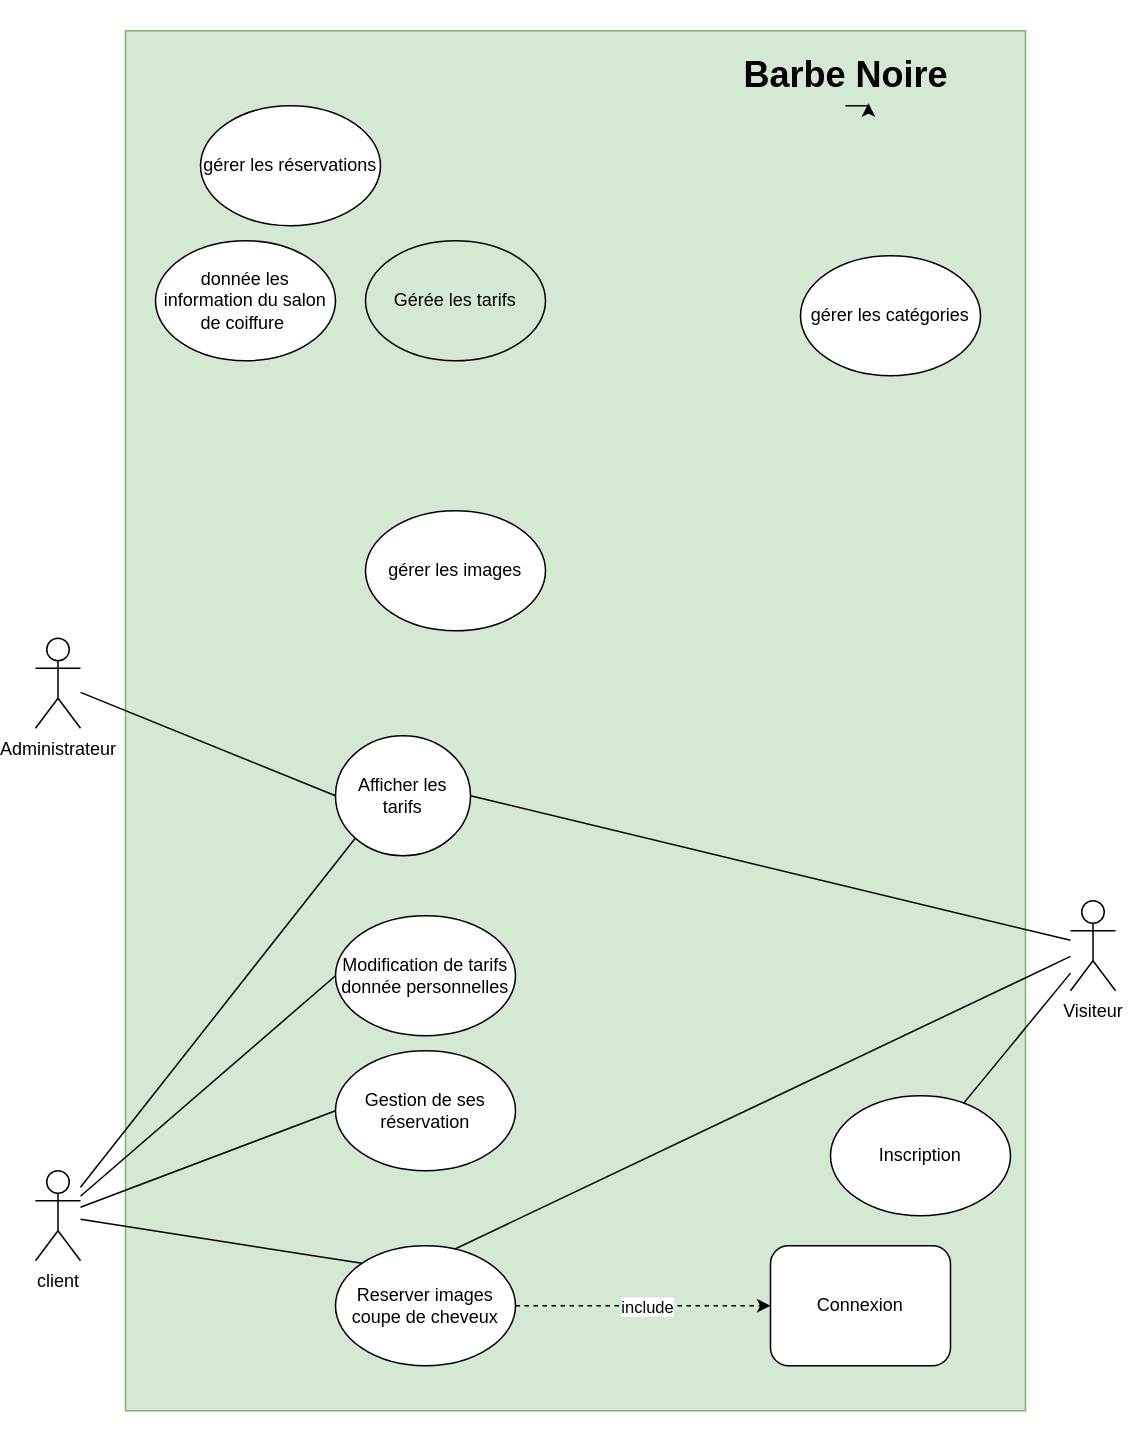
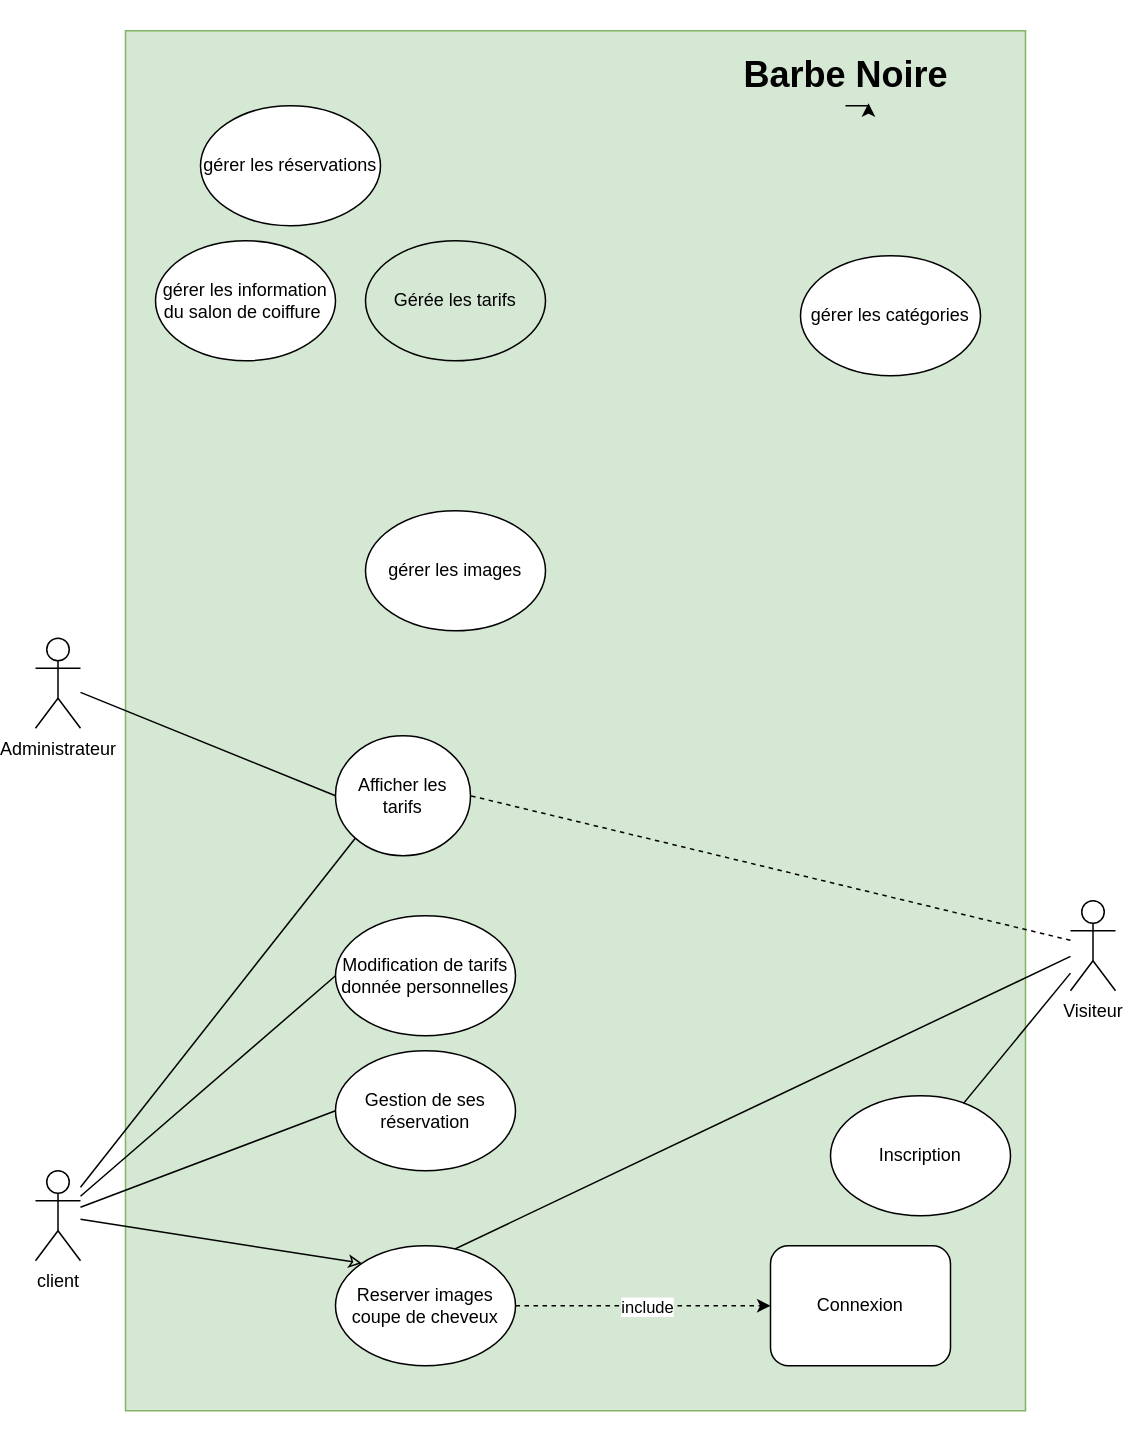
  <mxCell id="0" />
  <mxCell id="1" parent="0" />
  <mxCell id="2" value="" style="rounded=0;whiteSpace=wrap;html=1;fillColor=#d5e8d4;strokeColor=#82b366;" vertex="1" parent="1"><mxGeometry x="80" y="20" width="600" height="920" as="geometry" /></mxCell>
  <mxCell id="3" value="Barbe Noire" style="text;strokeColor=none;fillColor=none;html=1;fontSize=24;fontStyle=1;verticalAlign=middle;align=center;" vertex="1" parent="1"><mxGeometry x="510" y="30" width="100" height="40" as="geometry" /></mxCell>
  <mxCell id="4" style="rounded=0;orthogonalLoop=1;jettySize=auto;html=1;entryX=0;entryY=0.5;entryDx=0;entryDy=0;endArrow=none;endFill=0;" edge="1" parent="1" source="5" target="21"><mxGeometry relative="1" as="geometry" /></mxCell>
  <mxCell id="5" value="Administrateur" style="shape=umlActor;verticalLabelPosition=bottom;verticalAlign=top;html=1;outlineConnect=0;" vertex="1" parent="1"><mxGeometry x="20" y="425" width="30" height="60" as="geometry" /></mxCell>
  <mxCell id="6" value="Inscription" style="ellipse;whiteSpace=wrap;html=1;" vertex="1" parent="1"><mxGeometry x="550" y="730" width="120" height="80" as="geometry" /></mxCell>
  <mxCell id="7" style="rounded=0;orthogonalLoop=1;jettySize=auto;html=1;entryX=0;entryY=1;entryDx=0;entryDy=0;endArrow=none;endFill=0;" edge="1" parent="1" source="11" target="21"><mxGeometry relative="1" as="geometry" /></mxCell>
- <mxCell id="8" style="rounded=0;orthogonalLoop=1;jettySize=auto;html=1;entryX=0;entryY=0;entryDx=0;entryDy=0;endArrow=none;endFill=0;" edge="1" parent="1" source="11" target="19"><mxGeometry relative="1" as="geometry" /></mxCell>
+ <mxCell id="8" style="rounded=0;orthogonalLoop=1;jettySize=auto;html=1;entryX=0;entryY=0;entryDx=0;entryDy=0;endArrow=classic;endFill=0;" edge="1" parent="1" source="11" target="19"><mxGeometry relative="1" as="geometry" /></mxCell>
  <mxCell id="9" style="rounded=0;orthogonalLoop=1;jettySize=auto;html=1;entryX=0;entryY=0.5;entryDx=0;entryDy=0;endArrow=none;endFill=0;" edge="1" parent="1" source="11" target="23"><mxGeometry relative="1" as="geometry" /></mxCell>
  <mxCell id="10" style="rounded=0;orthogonalLoop=1;jettySize=auto;html=1;entryX=0;entryY=0.5;entryDx=0;entryDy=0;endArrow=none;endFill=0;" edge="1" parent="1" source="11" target="22"><mxGeometry relative="1" as="geometry" /></mxCell>
  <mxCell id="11" value="client" style="shape=umlActor;verticalLabelPosition=bottom;verticalAlign=top;html=1;outlineConnect=0;" vertex="1" parent="1"><mxGeometry x="20" y="780" width="30" height="60" as="geometry" /></mxCell>
  <mxCell id="12" style="rounded=0;orthogonalLoop=1;jettySize=auto;html=1;endArrow=none;endFill=0;" edge="1" parent="1" source="15" target="6"><mxGeometry relative="1" as="geometry" /></mxCell>
  <mxCell id="13" style="rounded=0;orthogonalLoop=1;jettySize=auto;html=1;entryX=0;entryY=0.5;entryDx=0;entryDy=0;endArrow=none;endFill=0;" edge="1" parent="1" source="15" target="19"><mxGeometry relative="1" as="geometry" /></mxCell>
- <mxCell id="14" style="rounded=0;orthogonalLoop=1;jettySize=auto;html=1;entryX=1;entryY=0.5;entryDx=0;entryDy=0;endArrow=none;endFill=0;" edge="1" parent="1" source="15" target="21"><mxGeometry relative="1" as="geometry" /></mxCell>
+ <mxCell id="14" style="rounded=0;orthogonalLoop=1;jettySize=auto;html=1;entryX=1;entryY=0.5;entryDx=0;entryDy=0;endArrow=none;endFill=0;dashed=1;" edge="1" parent="1" source="15" target="21"><mxGeometry relative="1" as="geometry" /></mxCell>
  <mxCell id="15" value="Visiteur" style="shape=umlActor;verticalLabelPosition=bottom;verticalAlign=top;html=1;outlineConnect=0;" vertex="1" parent="1"><mxGeometry x="710" y="600" width="30" height="60" as="geometry" /></mxCell>
  <mxCell id="16" style="edgeStyle=orthogonalEdgeStyle;rounded=0;orthogonalLoop=1;jettySize=auto;html=1;exitX=0.5;exitY=1;exitDx=0;exitDy=0;entryX=0.653;entryY=0.958;entryDx=0;entryDy=0;entryPerimeter=0;" edge="1" parent="1" source="3" target="3"><mxGeometry relative="1" as="geometry" /></mxCell>
  <mxCell id="17" style="edgeStyle=orthogonalEdgeStyle;rounded=0;orthogonalLoop=1;jettySize=auto;html=1;dashed=1;" edge="1" parent="1" source="19" target="20"><mxGeometry relative="1" as="geometry" /></mxCell>
  <mxCell id="18" value="include" style="edgeLabel;html=1;align=center;verticalAlign=middle;resizable=0;points=[];" vertex="1" connectable="0" parent="17"><mxGeometry x="0.067" y="-1" relative="1" as="geometry"><mxPoint x="-4" y="-1" as="offset" /></mxGeometry></mxCell>
  <mxCell id="19" value="Reserver images coupe de cheveux" style="ellipse;whiteSpace=wrap;html=1;" vertex="1" parent="1"><mxGeometry x="220" y="830" width="120" height="80" as="geometry" /></mxCell>
  <mxCell id="20" value="Connexion" style="whiteSpace=wrap;html=1;rounded=1;" vertex="1" parent="1"><mxGeometry x="510" y="830" width="120" height="80" as="geometry" /></mxCell>
  <mxCell id="21" value="Afficher les tarifs" style="ellipse;whiteSpace=wrap;html=1;" vertex="1" parent="1"><mxGeometry x="220" y="490" width="90" height="80" as="geometry" /></mxCell>
  <mxCell id="22" value="Gestion de ses réservation" style="ellipse;whiteSpace=wrap;html=1;" vertex="1" parent="1"><mxGeometry x="220" y="700" width="120" height="80" as="geometry" /></mxCell>
  <mxCell id="23" value="Modification de tarifs donnée personnelles" style="ellipse;whiteSpace=wrap;html=1;" vertex="1" parent="1"><mxGeometry x="220" y="610" width="120" height="80" as="geometry" /></mxCell>
  <mxCell id="24" value="gérer les images" style="ellipse;whiteSpace=wrap;html=1;" vertex="1" parent="1"><mxGeometry x="240" y="340" width="120" height="80" as="geometry" /></mxCell>
  <mxCell id="25" value="Gérée les tarifs" style="ellipse;whiteSpace=wrap;html=1;fillColor=#d5e8d4;" vertex="1" parent="1"><mxGeometry x="240" y="160" width="120" height="80" as="geometry" /></mxCell>
  <mxCell id="26" value="gérer les réservations" style="ellipse;whiteSpace=wrap;html=1;" vertex="1" parent="1"><mxGeometry x="130" y="70" width="120" height="80" as="geometry" /></mxCell>
- <mxCell id="27" value="donnée les information du salon de coiffure&amp;nbsp;" style="ellipse;whiteSpace=wrap;html=1;" vertex="1" parent="1"><mxGeometry x="100" y="160" width="120" height="80" as="geometry" /></mxCell>
+ <mxCell id="27" value="gérer les information du salon de coiffure&amp;nbsp;" style="ellipse;whiteSpace=wrap;html=1;" vertex="1" parent="1"><mxGeometry x="100" y="160" width="120" height="80" as="geometry" /></mxCell>
  <mxCell id="28" value="gérer les catégories" style="ellipse;whiteSpace=wrap;html=1;" vertex="1" parent="1"><mxGeometry x="530" y="170" width="120" height="80" as="geometry" /></mxCell>
